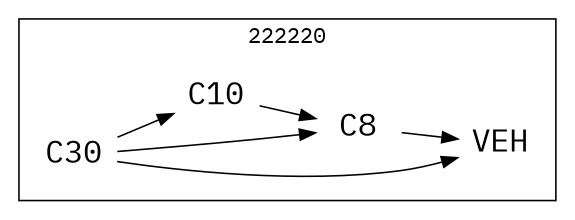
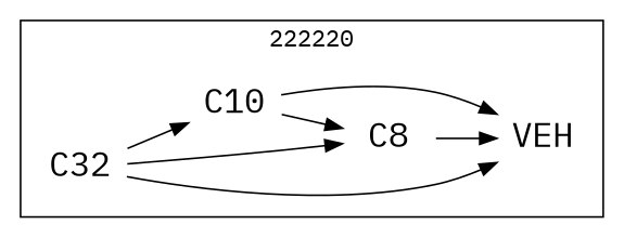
  strict digraph {
    fontname="IBM Plex Mono"
    rankdir=LR
    node [fontname="IBM Plex Mono" fontsize=20 shape=plaintext]
    edge [fontname="IBM Plex Mono"]
    n1 [label=VEH]
    n2 [label=C8]
    n3 [label=C10]
-   n4 [label=C30]
+   n4 [label=C32]
    subgraph cluster_1 {
      label=222220
      labeldoc=t
      n1
      n2
      n3
      n4
    }
    n2 -> n1
+   n3 -> n1
    n3 -> n2
    n4 -> n1
    n4 -> n2
    n4 -> n3
  }
